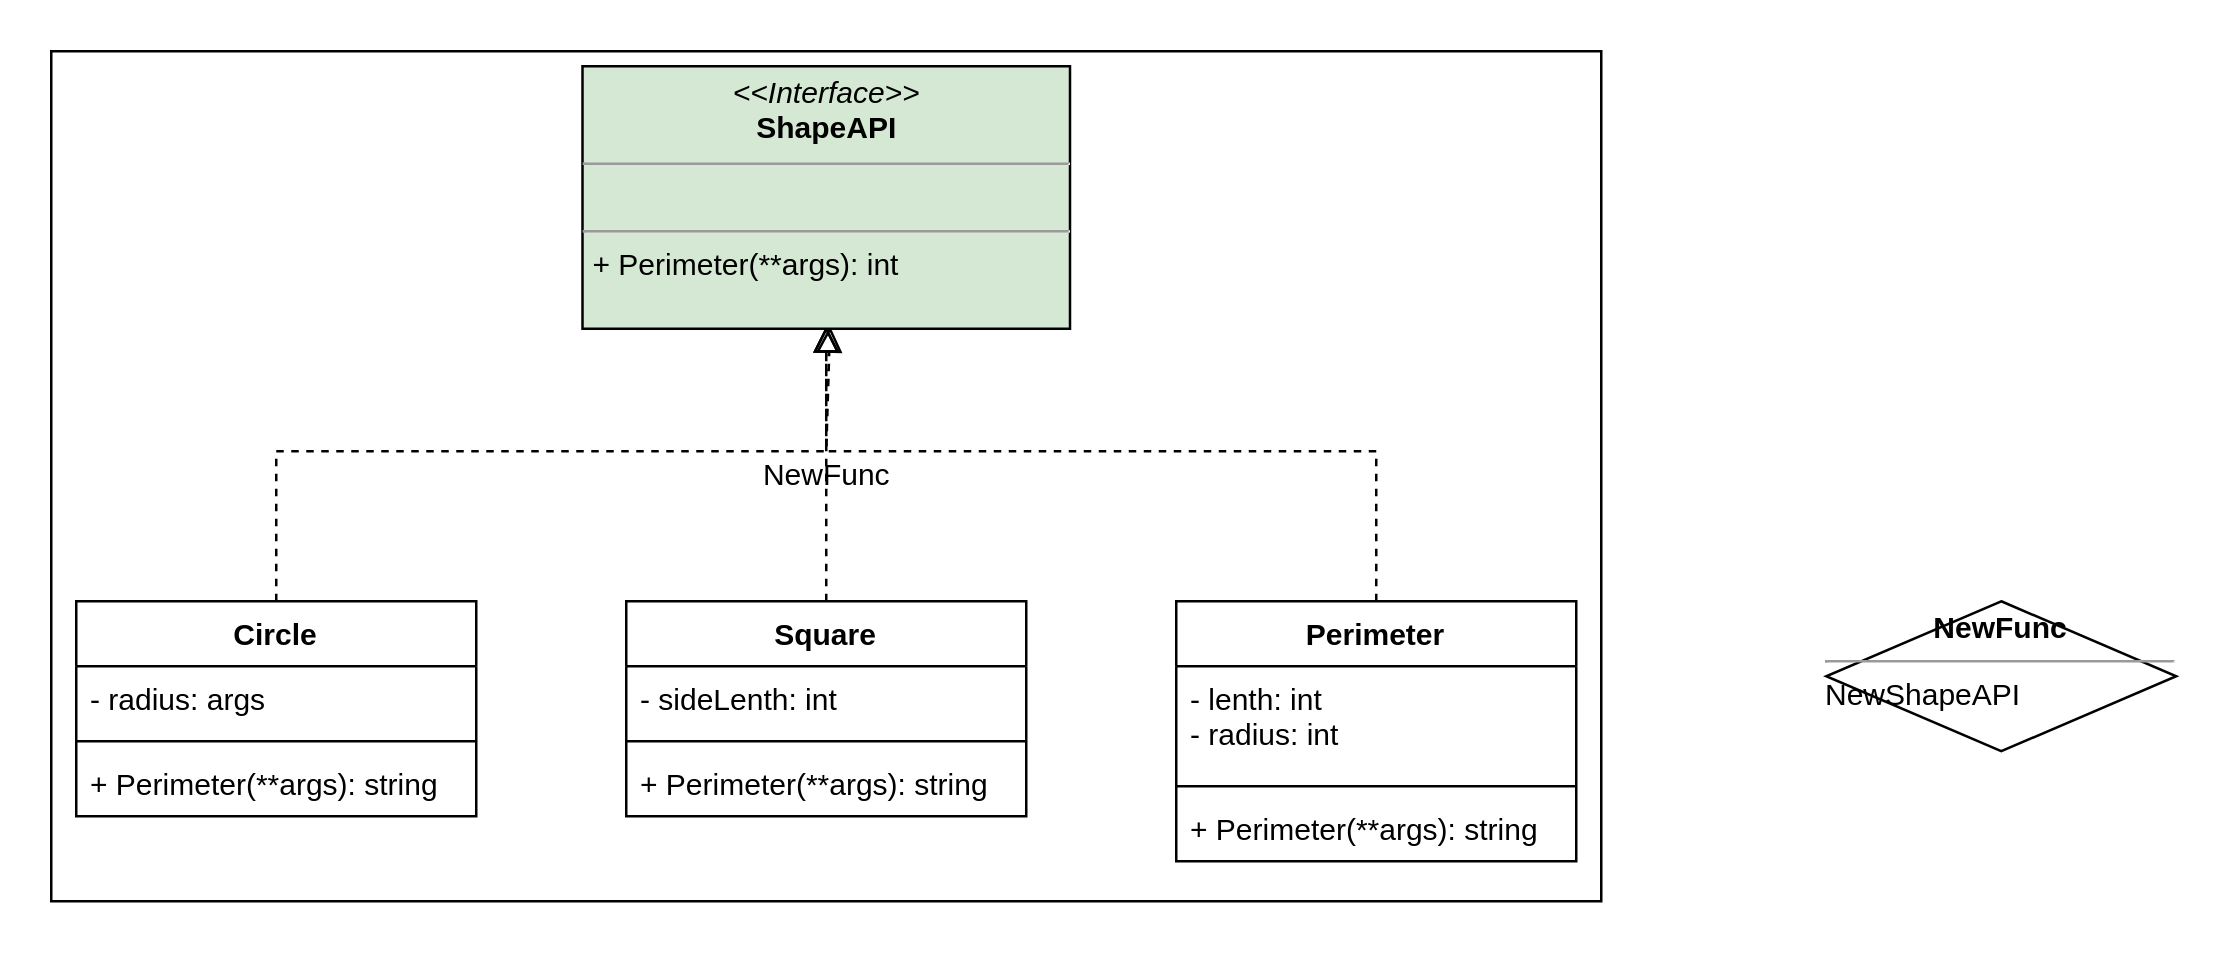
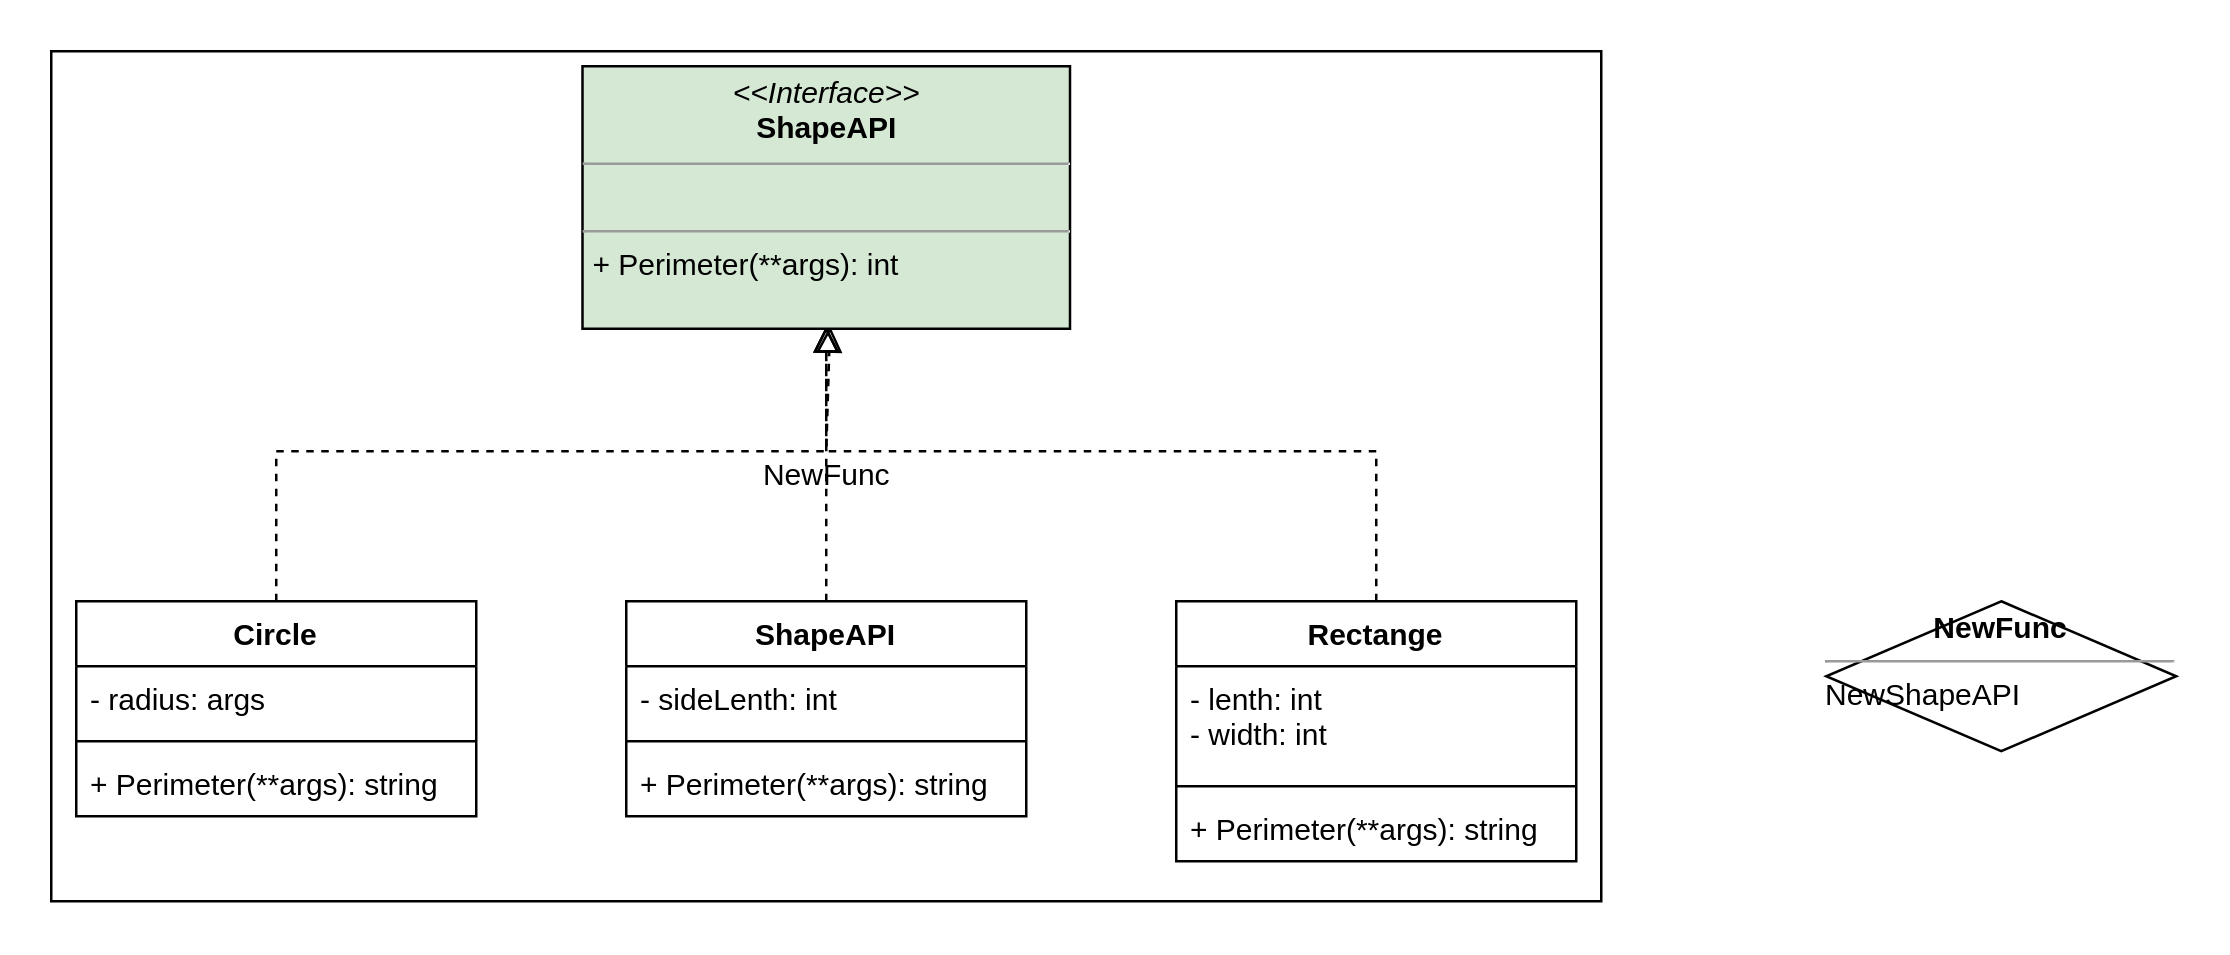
  <mxCell id="0" />
  <mxCell id="1" parent="0" />
  <mxCell id="2" value="NewFunc" style="html=1;" vertex="1" parent="1"><mxGeometry x="20" width="620" height="340" as="geometry" y="20" /></mxCell>
  <mxCell id="3" value="Circle" style="swimlane;fontStyle=1;align=center;verticalAlign=top;childLayout=stackLayout;horizontal=1;startSize=26;horizontalStack=0;resizeParent=1;resizeParentMax=0;resizeLast=0;collapsible=1;marginBottom=0;" vertex="1" parent="1"><mxGeometry x="30" y="240" width="160" height="86" as="geometry" /></mxCell>
  <mxCell id="4" value="- radius: args" style="text;strokeColor=none;fillColor=none;align=left;verticalAlign=top;spacingLeft=4;spacingRight=4;overflow=hidden;rotatable=0;points=[[0,0.5],[1,0.5]];portConstraint=eastwest;" vertex="1" parent="3"><mxGeometry y="26" width="160" height="26" as="geometry" /></mxCell>
  <mxCell id="5" value="" style="line;strokeWidth=1;fillColor=none;align=left;verticalAlign=middle;spacingTop=-1;spacingLeft=3;spacingRight=3;rotatable=0;labelPosition=right;points=[];portConstraint=eastwest;" vertex="1" parent="3"><mxGeometry y="52" width="160" height="8" as="geometry" /></mxCell>
  <mxCell id="6" value="+ Perimeter(**args): string" style="text;strokeColor=none;fillColor=none;align=left;verticalAlign=top;spacingLeft=4;spacingRight=4;overflow=hidden;rotatable=0;points=[[0,0.5],[1,0.5]];portConstraint=eastwest;" vertex="1" parent="3"><mxGeometry y="60" width="160" height="26" as="geometry" /></mxCell>
- <mxCell id="7" value="Square" style="swimlane;fontStyle=1;align=center;verticalAlign=top;childLayout=stackLayout;horizontal=1;startSize=26;horizontalStack=0;resizeParent=1;resizeParentMax=0;resizeLast=0;collapsible=1;marginBottom=0;" vertex="1" parent="1"><mxGeometry x="250" y="240" width="160" height="86" as="geometry" /></mxCell>
+ <mxCell id="7" value="ShapeAPI" style="swimlane;fontStyle=1;align=center;verticalAlign=top;childLayout=stackLayout;horizontal=1;startSize=26;horizontalStack=0;resizeParent=1;resizeParentMax=0;resizeLast=0;collapsible=1;marginBottom=0;" vertex="1" parent="1"><mxGeometry x="250" y="240" width="160" height="86" as="geometry" /></mxCell>
  <mxCell id="8" value="- sideLenth: int" style="text;strokeColor=none;fillColor=none;align=left;verticalAlign=top;spacingLeft=4;spacingRight=4;overflow=hidden;rotatable=0;points=[[0,0.5],[1,0.5]];portConstraint=eastwest;" vertex="1" parent="7"><mxGeometry y="26" width="160" height="26" as="geometry" /></mxCell>
  <mxCell id="9" value="" style="line;strokeWidth=1;fillColor=none;align=left;verticalAlign=middle;spacingTop=-1;spacingLeft=3;spacingRight=3;rotatable=0;labelPosition=right;points=[];portConstraint=eastwest;" vertex="1" parent="7"><mxGeometry y="52" width="160" height="8" as="geometry" /></mxCell>
  <mxCell id="10" value="+ Perimeter(**args): string" style="text;strokeColor=none;fillColor=none;align=left;verticalAlign=top;spacingLeft=4;spacingRight=4;overflow=hidden;rotatable=0;points=[[0,0.5],[1,0.5]];portConstraint=eastwest;" vertex="1" parent="7"><mxGeometry y="60" width="160" height="26" as="geometry" /></mxCell>
- <mxCell id="11" value="Perimeter" style="swimlane;fontStyle=1;align=center;verticalAlign=top;childLayout=stackLayout;horizontal=1;startSize=26;horizontalStack=0;resizeParent=1;resizeParentMax=0;resizeLast=0;collapsible=1;marginBottom=0;" vertex="1" parent="1"><mxGeometry x="470" y="240" width="160" height="104" as="geometry" /></mxCell>
- <mxCell id="12" value="- lenth: int&#10;- radius: int" style="text;strokeColor=none;fillColor=none;align=left;verticalAlign=top;spacingLeft=4;spacingRight=4;overflow=hidden;rotatable=0;points=[[0,0.5],[1,0.5]];portConstraint=eastwest;" vertex="1" parent="11"><mxGeometry y="26" width="160" height="44" as="geometry" /></mxCell>
+ <mxCell id="11" value="Rectange" style="swimlane;fontStyle=1;align=center;verticalAlign=top;childLayout=stackLayout;horizontal=1;startSize=26;horizontalStack=0;resizeParent=1;resizeParentMax=0;resizeLast=0;collapsible=1;marginBottom=0;" vertex="1" parent="1"><mxGeometry x="470" y="240" width="160" height="104" as="geometry" /></mxCell>
+ <mxCell id="12" value="- lenth: int&#10;- width: int" style="text;strokeColor=none;fillColor=none;align=left;verticalAlign=top;spacingLeft=4;spacingRight=4;overflow=hidden;rotatable=0;points=[[0,0.5],[1,0.5]];portConstraint=eastwest;" vertex="1" parent="11"><mxGeometry y="26" width="160" height="44" as="geometry" /></mxCell>
  <mxCell id="13" value="" style="line;strokeWidth=1;fillColor=none;align=left;verticalAlign=middle;spacingTop=-1;spacingLeft=3;spacingRight=3;rotatable=0;labelPosition=right;points=[];portConstraint=eastwest;" vertex="1" parent="11"><mxGeometry y="70" width="160" height="8" as="geometry" /></mxCell>
  <mxCell id="14" value="+ Perimeter(**args): string" style="text;strokeColor=none;fillColor=none;align=left;verticalAlign=top;spacingLeft=4;spacingRight=4;overflow=hidden;rotatable=0;points=[[0,0.5],[1,0.5]];portConstraint=eastwest;" vertex="1" parent="11"><mxGeometry y="78" width="160" height="26" as="geometry" /></mxCell>
  <mxCell id="15" value="" style="endArrow=block;startArrow=none;endFill=0;startFill=0;endSize=8;html=1;verticalAlign=bottom;dashed=1;labelBackgroundColor=none;rounded=0;exitX=0.5;exitY=0;exitDx=0;exitDy=0;" edge="1" parent="1" source="7"><mxGeometry width="160" relative="1" as="geometry"><mxPoint x="270" y="340" as="sourcePoint" /><mxPoint x="330" y="130" as="targetPoint" /></mxGeometry></mxCell>
  <mxCell id="16" value="" style="endArrow=block;startArrow=none;endFill=0;startFill=0;endSize=8;html=1;verticalAlign=bottom;dashed=1;labelBackgroundColor=none;rounded=0;exitX=0.5;exitY=0;exitDx=0;exitDy=0;entryX=0.5;entryY=1;entryDx=0;entryDy=0;" edge="1" parent="1" source="3"><mxGeometry width="160" relative="1" as="geometry"><mxPoint x="80" y="210" as="sourcePoint" /><mxPoint x="331.5" y="130" as="targetPoint" /><Array as="points"><mxPoint x="110" y="180" /><mxPoint x="330" y="180" /></Array></mxGeometry></mxCell>
  <mxCell id="17" value="" style="endArrow=block;startArrow=none;endFill=0;startFill=0;endSize=8;html=1;verticalAlign=bottom;dashed=1;labelBackgroundColor=none;rounded=0;exitX=0.5;exitY=0;exitDx=0;exitDy=0;" edge="1" parent="1" source="11"><mxGeometry width="160" relative="1" as="geometry"><mxPoint x="270" y="340" as="sourcePoint" /><mxPoint x="330" y="130" as="targetPoint" /><Array as="points"><mxPoint x="550" y="180" /><mxPoint x="330" y="180" /></Array></mxGeometry></mxCell>
  <mxCell id="18" value="&lt;p style=&quot;margin: 0px ; margin-top: 4px ; text-align: center&quot;&gt;&lt;i&gt;&amp;lt;&amp;lt;Interface&amp;gt;&amp;gt;&lt;/i&gt;&lt;br&gt;&lt;b&gt;ShapeAPI&lt;/b&gt;&lt;/p&gt;&lt;hr size=&quot;1&quot;&gt;&lt;p style=&quot;margin: 0px ; margin-left: 4px&quot;&gt;&lt;br&gt;&lt;/p&gt;&lt;hr size=&quot;1&quot;&gt;&lt;p style=&quot;margin: 0px ; margin-left: 4px&quot;&gt;+ Perimeter(**args): int&lt;br&gt;&lt;/p&gt;" style="verticalAlign=top;align=left;overflow=fill;fontSize=12;fontFamily=Helvetica;html=1;direction=south;fillColor=#d5e8d4;" vertex="1" parent="1"><mxGeometry x="232.5" y="26" width="195" height="105" as="geometry" /></mxCell>
  <mxCell id="19" value="&lt;p style=&quot;margin: 0px ; margin-top: 4px ; text-align: center&quot;&gt;&lt;b&gt;NewFunc&lt;/b&gt;&lt;/p&gt;&lt;hr size=&quot;1&quot;&gt;&lt;div style=&quot;height: 2px&quot;&gt;NewShapeAPI&lt;/div&gt;" style="rhombus;verticalAlign=top;align=left;overflow=fill;fontSize=12;fontFamily=Helvetica;html=1;" vertex="1" parent="1"><mxGeometry x="730" y="240" width="140" height="60" as="geometry" /></mxCell>
